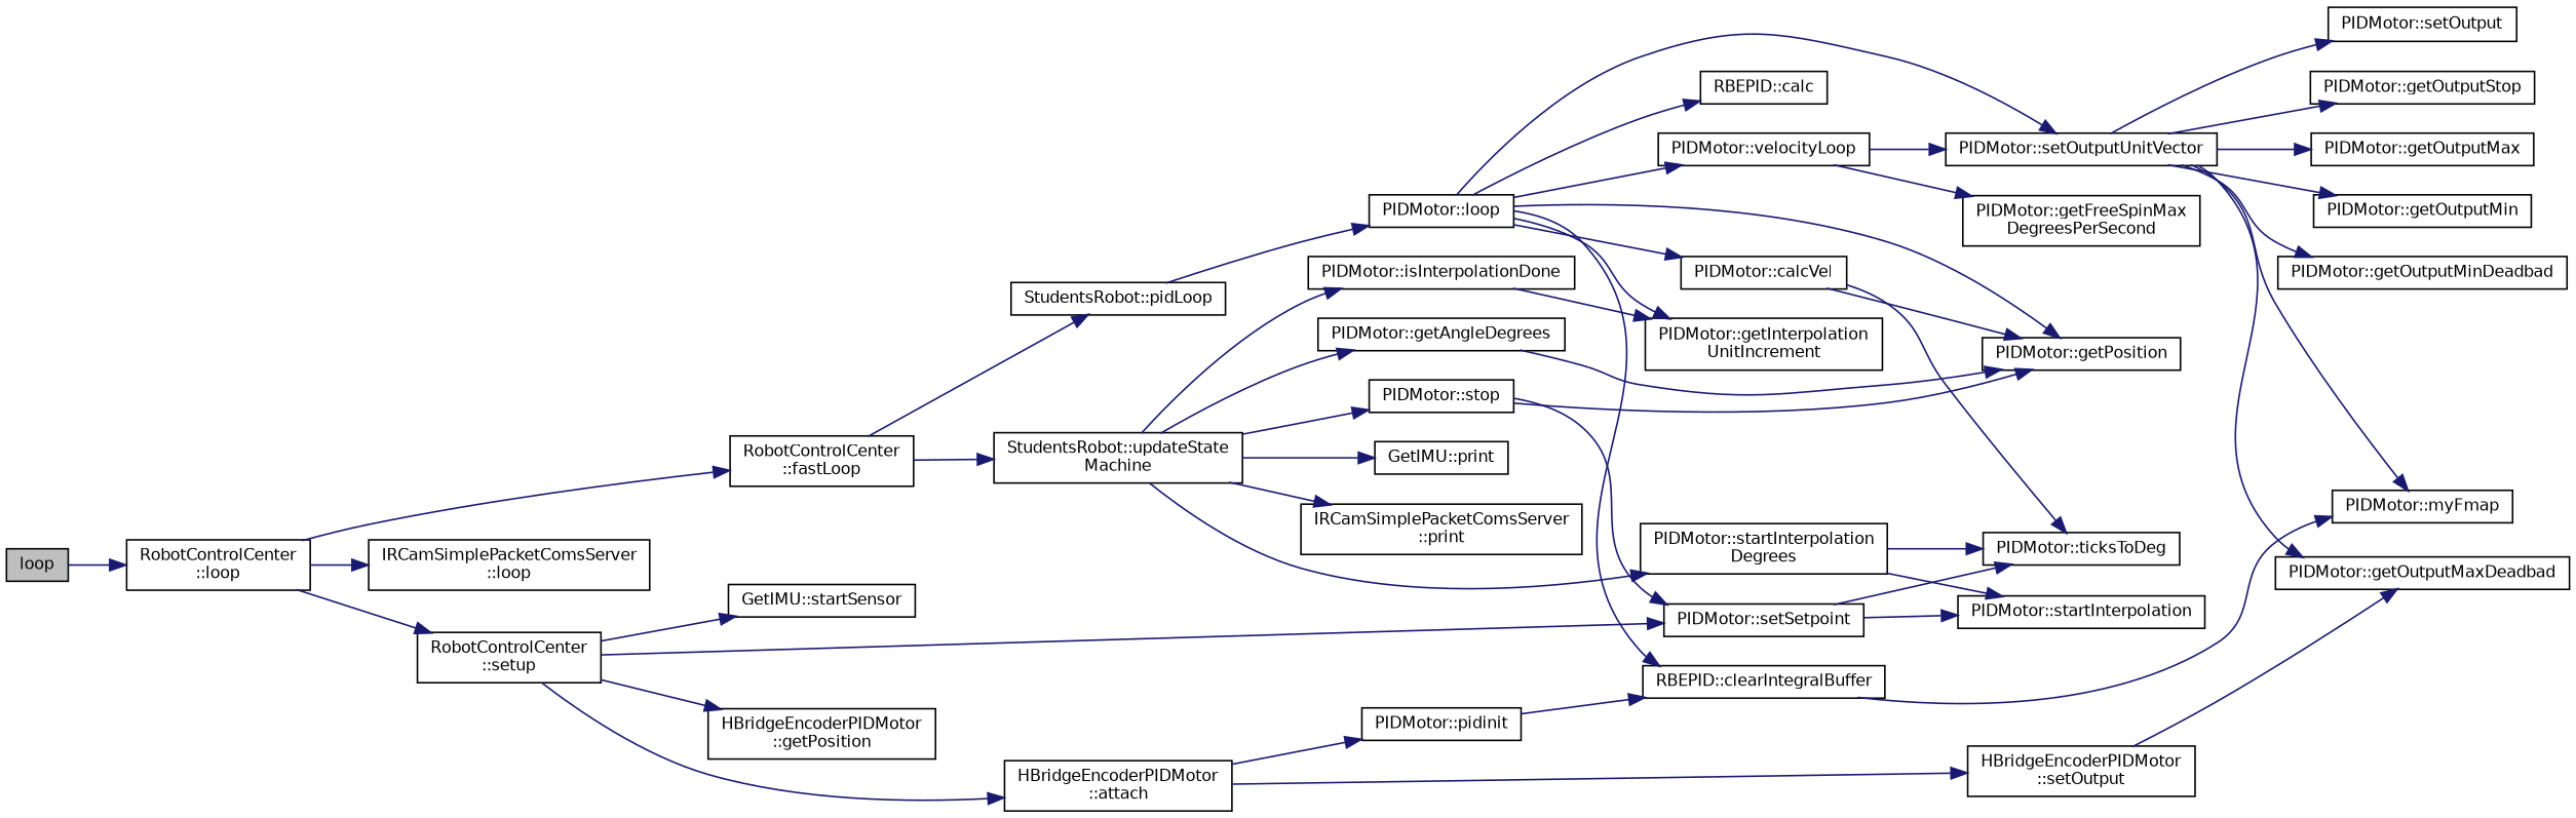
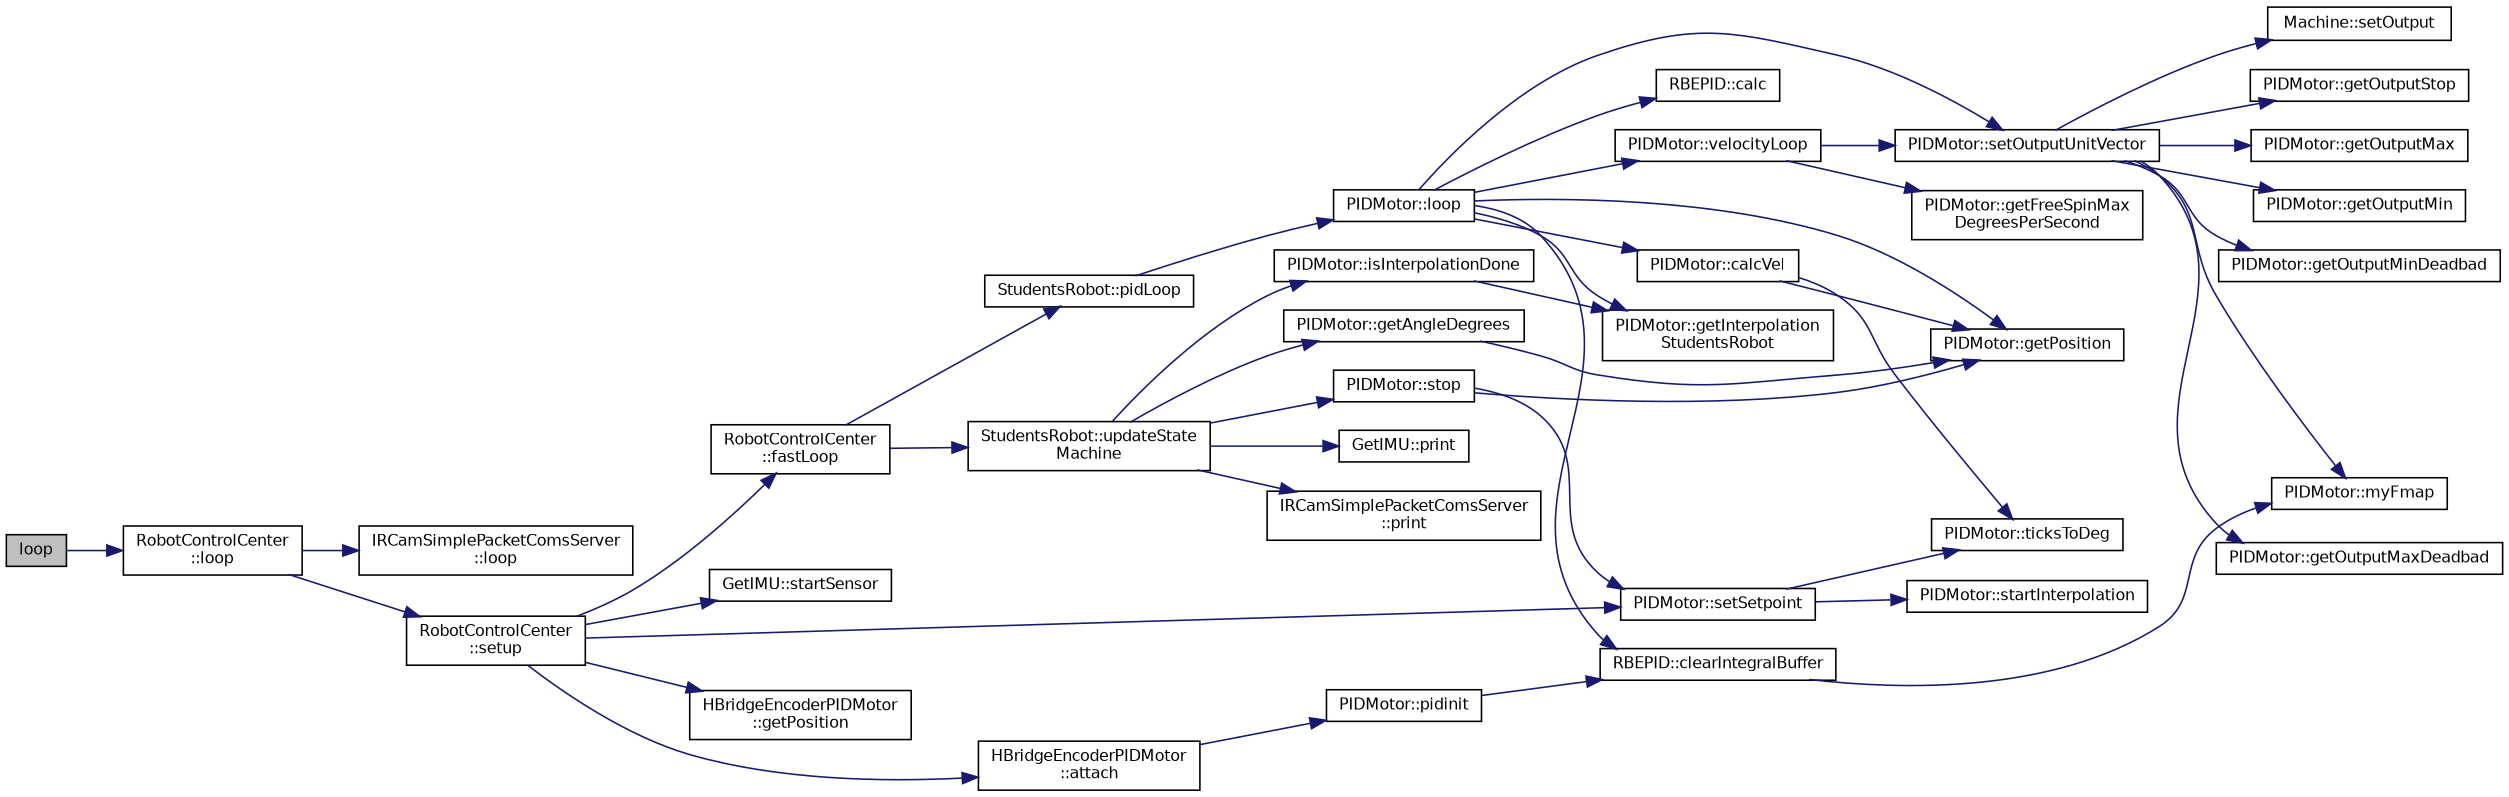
  digraph {
    rankdir=LR
    node [color=black fillcolor=white fontname=Helvetica fontsize=10 shape=record style=filled]
    edge [color=midnightblue fontname=Helvetica fontsize=10 labelfontname=Helvetica labelfontsize=10 style=solid]
    n1 [fillcolor=grey75 fontcolor=black height=0.2 label=loop width=0.4]
    n2 [height=0.2 label="RobotControlCenter\l::loop" width=0.4]
    n3 [height=0.2 label="RobotControlCenter\l::setup" width=0.4]
    n4 [height=0.2 label="IRCamSimplePacketComsServer\l::loop" width=0.4]
    n5 [height=0.2 label="RobotControlCenter\l::fastLoop" width=0.4]
    n6 [height=0.2 label="HBridgeEncoderPIDMotor\l::attach" width=0.4]
    n7 [height=0.2 label="PIDMotor::setSetpoint" width=0.4]
    n8 [height=0.2 label="HBridgeEncoderPIDMotor\l::getPosition" width=0.4]
    n9 [height=0.2 label="GetIMU::startSensor" width=0.4]
    n10 [height=0.2 label="StudentsRobot::pidLoop" width=0.4]
    n11 [height=0.2 label="StudentsRobot::updateState\lMachine" width=0.4]
    n12 [height=0.2 label="PIDMotor::pidinit" width=0.4]
-   n13 [height=0.2 label="HBridgeEncoderPIDMotor\l::setOutput" width=0.4]
    n14 [height=0.2 label="PIDMotor::startInterpolation" width=0.4]
    n15 [height=0.2 label="PIDMotor::ticksToDeg" width=0.4]
    n16 [height=0.2 label="RBEPID::clearIntegralBuffer" width=0.4]
    n17 [height=0.2 label="PIDMotor::getOutputMaxDeadbad" width=0.4]
    n18 [height=0.2 label="PIDMotor::myFmap" width=0.4]
    n19 [height=0.2 label="PIDMotor::loop" width=0.4]
-   n20 [height=0.2 label="PIDMotor::startInterpolation\lDegrees" width=0.4]
    n21 [height=0.2 label="PIDMotor::getAngleDegrees" width=0.4]
    n22 [height=0.2 label="GetIMU::print" width=0.4]
    n23 [height=0.2 label="IRCamSimplePacketComsServer\l::print" width=0.4]
    n24 [height=0.2 label="PIDMotor::isInterpolationDone" width=0.4]
    n25 [height=0.2 label="PIDMotor::stop" width=0.4]
    n26 [height=0.2 label="PIDMotor::calcVel" width=0.4]
    n27 [height=0.2 label="PIDMotor::getPosition" width=0.4]
-   n28 [height=0.2 label="PIDMotor::getInterpolation\lUnitIncrement" width=0.4]
+   n28 [height=0.2 label="PIDMotor::getInterpolation\lStudentsRobot" width=0.4]
    n29 [height=0.2 label="RBEPID::calc" width=0.4]
    n30 [height=0.2 label="PIDMotor::setOutputUnitVector" width=0.4]
    n31 [height=0.2 label="PIDMotor::velocityLoop" width=0.4]
    n32 [height=0.2 label="PIDMotor::getOutputStop" width=0.4]
    n33 [height=0.2 label="PIDMotor::getOutputMax" width=0.4]
    n34 [height=0.2 label="PIDMotor::getOutputMin" width=0.4]
    n35 [height=0.2 label="PIDMotor::getOutputMinDeadbad" width=0.4]
-   n36 [height=0.2 label="PIDMotor::setOutput" width=0.4]
+   n36 [height=0.2 label="Machine::setOutput" width=0.4]
    n37 [height=0.2 label="PIDMotor::getFreeSpinMax\lDegreesPerSecond" width=0.4]
    n1 -> n2
    n2 -> n3
    n2 -> n4
-   n2 -> n5
+   n3 -> n5
    n3 -> n6
    n3 -> n7
    n3 -> n8
    n3 -> n9
    n5 -> n10
    n5 -> n11
    n6 -> n12
-   n6 -> n13
    n7 -> n14
    n7 -> n15
    n10 -> n19
-   n11 -> n20
    n11 -> n21
    n11 -> n22
    n11 -> n23
    n11 -> n24
    n11 -> n25
    n12 -> n16
-   n13 -> n17
    n16 -> n18
    n19 -> n16
    n19 -> n26
    n19 -> n27
    n19 -> n28
    n19 -> n29
    n19 -> n30
    n19 -> n31
-   n20 -> n14
-   n20 -> n15
    n21 -> n27
    n24 -> n28
    n25 -> n7
    n25 -> n27
    n26 -> n15
    n26 -> n27
    n30 -> n17
    n30 -> n18
    n30 -> n32
    n30 -> n33
    n30 -> n34
    n30 -> n35
    n30 -> n36
    n31 -> n30
    n31 -> n37
  }
